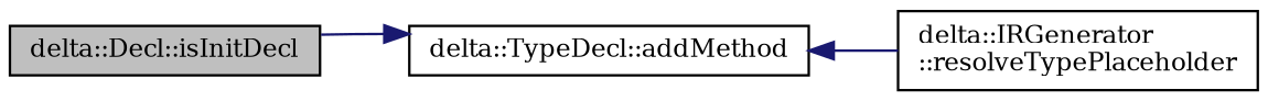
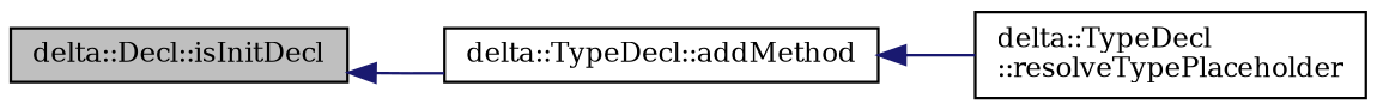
  digraph {
    fontname="DejaVu Serif"
    rankdir=LR
    node [color=black fillcolor=white fontname="DejaVu Serif" fontsize=10 shape=record style=filled]
    edge [color=midnightblue dir=back fontname="DejaVu Serif" fontsize=10 labelfontname=Helvetica labelfontsize=10 style=solid]
    n1 [fillcolor=grey75 fontcolor=black height=0.2 label="delta::Decl::isInitDecl" width=0.4]
    n2 [height=0.2 label="delta::TypeDecl::addMethod" width=0.4]
-   n3 [height=0.2 label="delta::IRGenerator\l::resolveTypePlaceholder" width=0.4]
-   n2 -> n1
+   n3 [height=0.2 label="delta::TypeDecl\l::resolveTypePlaceholder" width=0.4]
+   n1 -> n2
    n2 -> n3
  }
